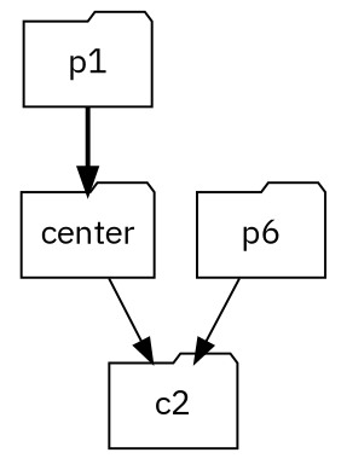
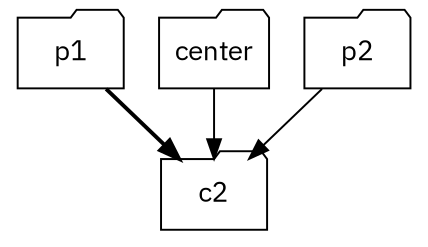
  strict digraph {
    fontname="IBM Plex Sans"
    node [fontname="IBM Plex Sans" shape=folder]
    edge [fontname="IBM Plex Sans" style=solid]
    p1
    center
    c2
-   p2 [label=p6]
-   p1 -> center [style=bold]
+   p2
+   p1 -> c2 [style=bold]
    center -> c2
    p2 -> c2
  }
